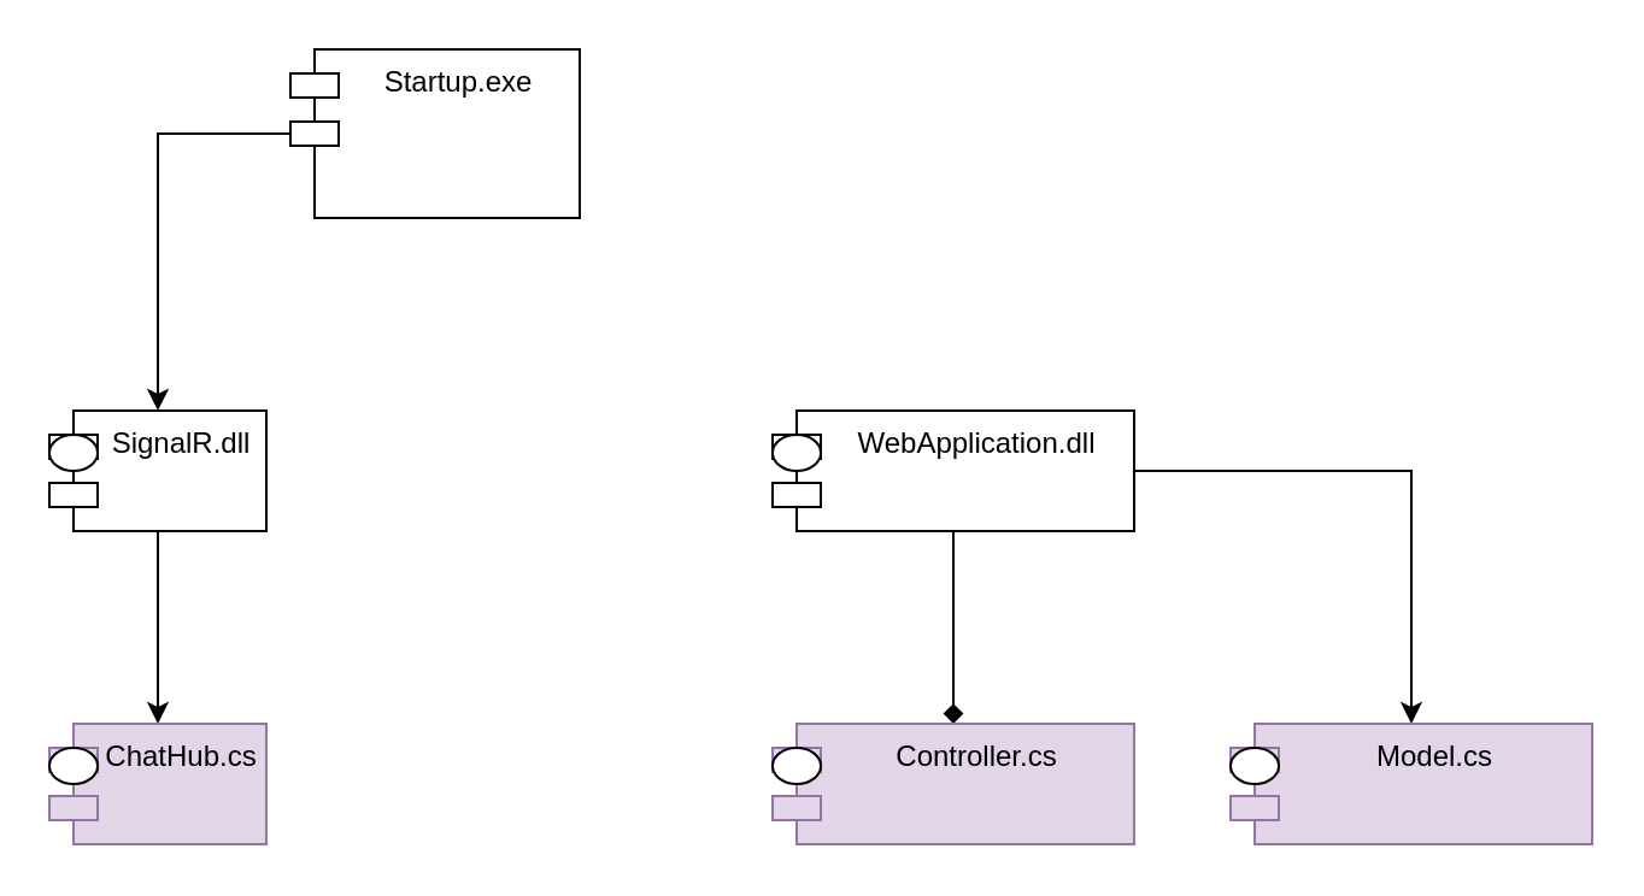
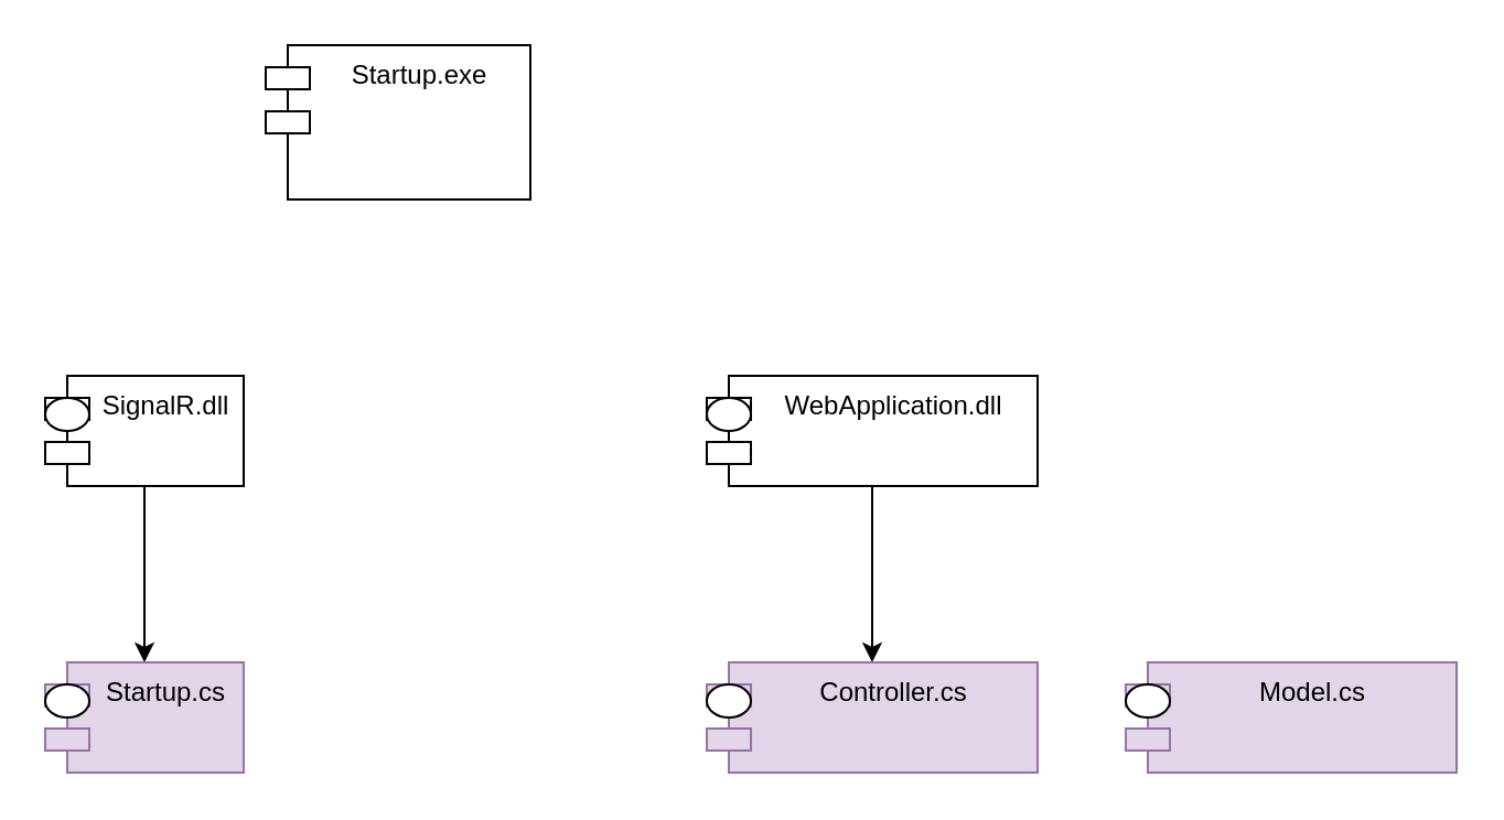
  <mxCell id="0" />
  <mxCell id="1" parent="0" />
  <mxCell id="2" value="" style="edgeStyle=orthogonalEdgeStyle;rounded=0;orthogonalLoop=1;jettySize=auto;html=1;" parent="1" source="3" target="9" edge="1"><mxGeometry relative="1" as="geometry" /></mxCell>
  <mxCell id="3" value="SignalR.dll" style="shape=module;align=left;spacingLeft=20;align=center;verticalAlign=top;" parent="1" vertex="1"><mxGeometry x="20" y="170" width="90" height="50" as="geometry" /></mxCell>
- <mxCell id="4" value="" style="edgeStyle=orthogonalEdgeStyle;rounded=0;orthogonalLoop=1;jettySize=auto;html=1;" parent="1" source="6" target="11" edge="1"><mxGeometry relative="1" as="geometry" /></mxCell>
- <mxCell id="5" value="" style="edgeStyle=orthogonalEdgeStyle;rounded=0;orthogonalLoop=1;jettySize=auto;html=1;fontSize=26;endArrow=diamond;" parent="1" source="6" target="10" edge="1"><mxGeometry relative="1" as="geometry" /></mxCell>
+ <mxCell id="5" value="" style="edgeStyle=orthogonalEdgeStyle;rounded=0;orthogonalLoop=1;jettySize=auto;html=1;fontSize=26;" parent="1" source="6" target="10" edge="1"><mxGeometry relative="1" as="geometry" /></mxCell>
  <mxCell id="6" value="WebApplication.dll" style="shape=module;align=left;spacingLeft=20;align=center;verticalAlign=top;" parent="1" vertex="1"><mxGeometry x="320" y="170" width="150" height="50" as="geometry" /></mxCell>
- <mxCell id="7" value="" style="edgeStyle=orthogonalEdgeStyle;rounded=0;orthogonalLoop=1;jettySize=auto;html=1;" parent="1" source="8" target="3" edge="1"><mxGeometry relative="1" as="geometry" /></mxCell>
  <mxCell id="8" value="Startup.exe" style="shape=module;align=left;spacingLeft=20;align=center;verticalAlign=top;" parent="1" vertex="1"><mxGeometry x="120" y="20" width="120" height="70" as="geometry" /></mxCell>
- <mxCell id="9" value="ChatHub.cs" style="shape=module;align=left;spacingLeft=20;align=center;verticalAlign=top;fillColor=#e1d5e7;strokeColor=#9673a6;" parent="1" vertex="1"><mxGeometry x="20" y="300" width="90" height="50" as="geometry" /></mxCell>
+ <mxCell id="9" value="Startup.cs" style="shape=module;align=left;spacingLeft=20;align=center;verticalAlign=top;fillColor=#e1d5e7;strokeColor=#9673a6;" parent="1" vertex="1"><mxGeometry x="20" y="300" width="90" height="50" as="geometry" /></mxCell>
  <mxCell id="10" value="Controller.cs" style="shape=module;align=left;spacingLeft=20;align=center;verticalAlign=top;fillColor=#e1d5e7;strokeColor=#9673a6;" parent="1" vertex="1"><mxGeometry x="320" y="300" width="150" height="50" as="geometry" /></mxCell>
  <mxCell id="11" value="Model.cs" style="shape=module;align=left;spacingLeft=20;align=center;verticalAlign=top;fillColor=#e1d5e7;strokeColor=#9673a6;" parent="1" vertex="1"><mxGeometry x="510" y="300" width="150" height="50" as="geometry" /></mxCell>
  <mxCell id="12" value="" style="ellipse;whiteSpace=wrap;html=1;fontSize=26;" parent="1" vertex="1"><mxGeometry x="20" y="180" width="20" height="15" as="geometry" /></mxCell>
  <mxCell id="13" value="" style="ellipse;whiteSpace=wrap;html=1;fontSize=26;" parent="1" vertex="1"><mxGeometry x="320" y="180" width="20" height="15" as="geometry" /></mxCell>
  <mxCell id="14" value="" style="ellipse;whiteSpace=wrap;html=1;fontSize=26;" parent="1" vertex="1"><mxGeometry x="20" y="310" width="20" height="15" as="geometry" /></mxCell>
  <mxCell id="15" value="" style="ellipse;whiteSpace=wrap;html=1;fontSize=26;" parent="1" vertex="1"><mxGeometry x="320" y="310" width="20" height="15" as="geometry" /></mxCell>
  <mxCell id="16" value="" style="ellipse;whiteSpace=wrap;html=1;fontSize=26;" parent="1" vertex="1"><mxGeometry x="510" y="310" width="20" height="15" as="geometry" /></mxCell>
